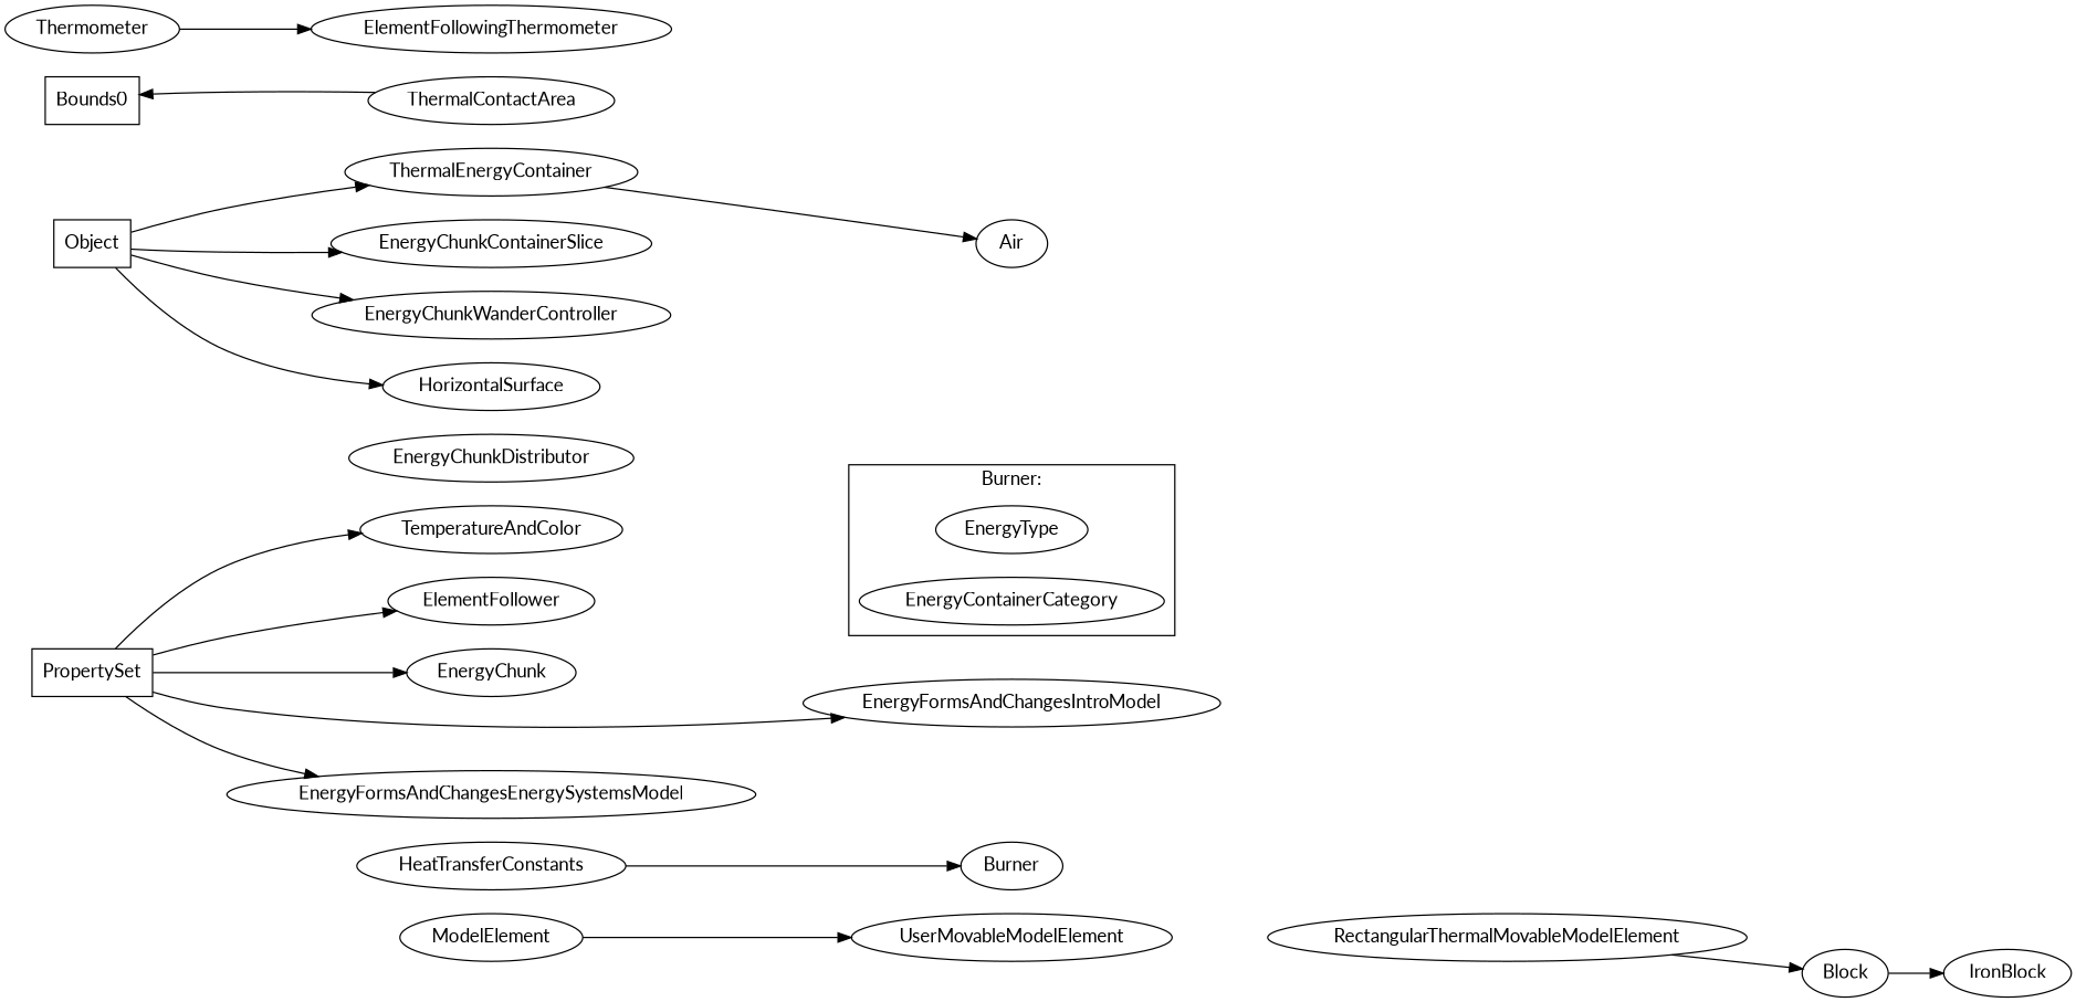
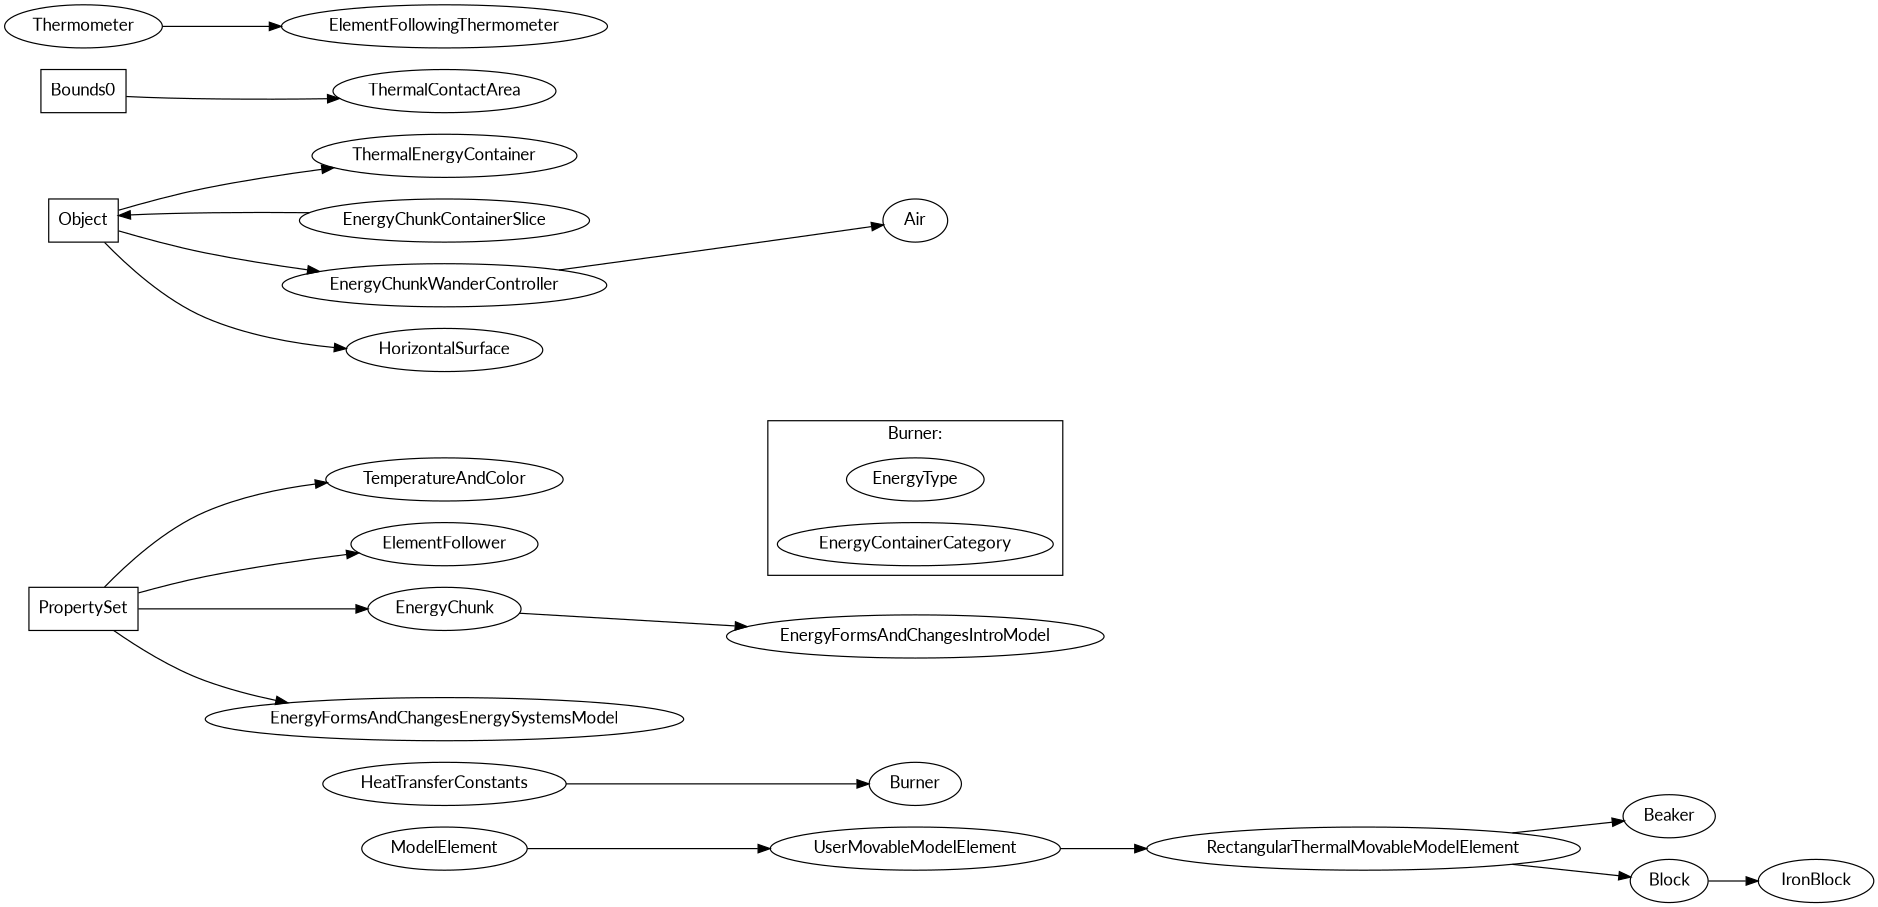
  digraph {
    fontname=Lato
    rankdir=LR
    node [fontname=Lato]
    edge [fontname=Lato]
    ModelElement
    HeatTransferConstants
    TemperatureAndColor
-   EnergyChunkDistributor
    EnergyType
    EnergyContainerCategory
    UserMovableModelElement
    Burner
    Object [shape=box]
    ThermalEnergyContainer
    EnergyChunkContainerSlice
    EnergyChunkWanderController
    HorizontalSurface
    Air
    PropertySet [shape=box]
    ElementFollower
    EnergyChunk
    EnergyFormsAndChangesIntroModel
    EnergyFormsAndChangesEnergySystemsModel
    n20 [label=Bounds0 shape=box]
    ThermalContactArea
    RectangularThermalMovableModelElement
    Thermometer
    ElementFollowingThermometer
+   Beaker
    Block
    IronBlock
    subgraph sub_1 {
      rank=same
      ModelElement
      HeatTransferConstants
      TemperatureAndColor
-     EnergyChunkDistributor
    }
    subgraph cluster_2 {
      label="Burner:"
      EnergyType
      EnergyContainerCategory
    }
    ModelElement -> UserMovableModelElement
    HeatTransferConstants -> Burner
    TemperatureAndColor -> EnergyType [style=invis]
+   UserMovableModelElement -> RectangularThermalMovableModelElement
    Object -> ThermalEnergyContainer
-   Object -> EnergyChunkContainerSlice
+   EnergyChunkContainerSlice -> Object
    Object -> EnergyChunkWanderController
    Object -> HorizontalSurface
-   ThermalEnergyContainer -> Air
+   EnergyChunkWanderController -> Air
    PropertySet -> TemperatureAndColor
    PropertySet -> ElementFollower
    PropertySet -> EnergyChunk
-   PropertySet -> EnergyFormsAndChangesIntroModel
+   EnergyChunk -> EnergyFormsAndChangesIntroModel
    PropertySet -> EnergyFormsAndChangesEnergySystemsModel
-   ThermalContactArea -> n20
+   n20 -> ThermalContactArea
+   RectangularThermalMovableModelElement -> Beaker
    RectangularThermalMovableModelElement -> Block
    Thermometer -> ElementFollowingThermometer
    Block -> IronBlock
  }
